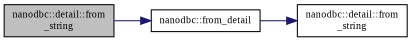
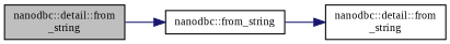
  digraph {
    rankdir=LR
    fontname="Liberation Serif"
    node [color=black fillcolor=white fontname="Liberation Serif" fontsize=10 shape=record style=filled]
    edge [color=midnightblue fontname="Liberation Serif" fontsize=10 labelfontname=Helvetica labelfontsize=10 style=solid]
    n1 [fillcolor=grey75 fontcolor=black height=0.2 label="nanodbc::detail::from\l_string" width=0.4]
-   n2 [height=0.2 label="nanodbc::from_detail" width=0.4]
+   n2 [height=0.2 label="nanodbc::from_string" width=0.4]
    n3 [height=0.2 label="nanodbc::detail::from\l_string" width=0.4]
    n1 -> n2
    n2 -> n3
  }
